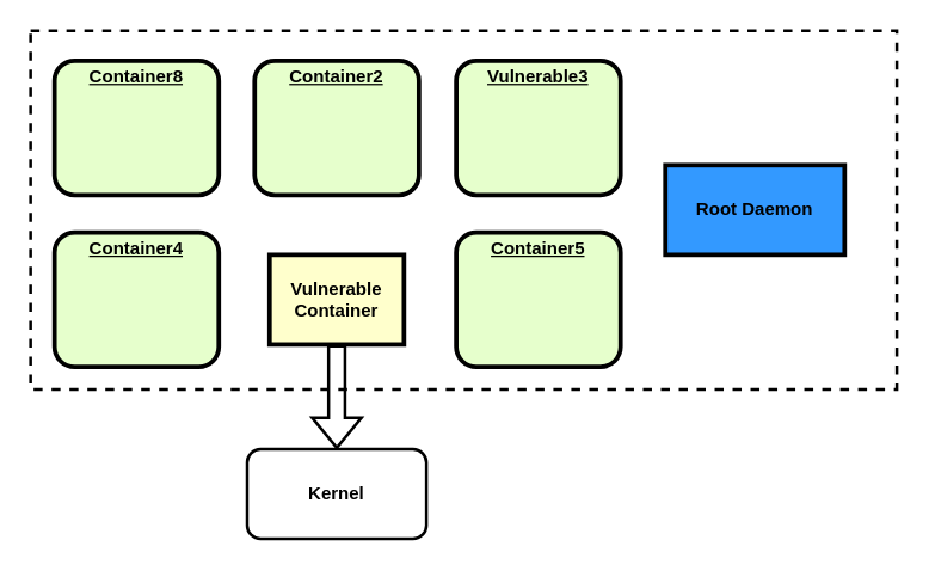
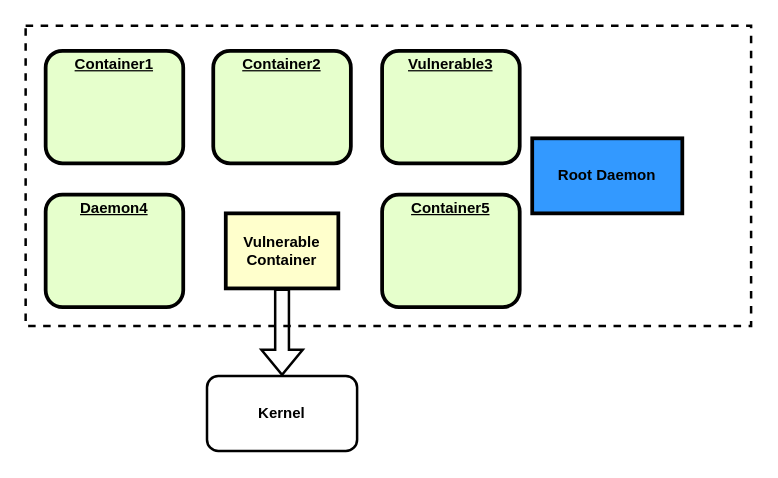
  <mxCell id="0" />
  <mxCell id="1" parent="0" />
  <mxCell id="2" value="" style="rounded=0;whiteSpace=wrap;html=1;strokeWidth=2;dashed=1;" vertex="1" parent="1"><mxGeometry x="20" y="20" width="580" height="240" as="geometry" /></mxCell>
- <mxCell id="3" value="&lt;p style=&quot;margin: 0px ; margin-top: 4px ; text-align: center ; text-decoration: underline&quot;&gt;Container8&lt;/p&gt;" style="verticalAlign=middle;align=center;overflow=fill;fontSize=12;fontFamily=Helvetica;html=1;rounded=1;fontStyle=1;strokeWidth=3;fillColor=#E6FFCC" parent="1" vertex="1"><mxGeometry x="36" y="40" width="110" height="90" as="geometry" /></mxCell>
+ <mxCell id="3" value="&lt;p style=&quot;margin: 0px ; margin-top: 4px ; text-align: center ; text-decoration: underline&quot;&gt;Container1&lt;/p&gt;" style="verticalAlign=middle;align=center;overflow=fill;fontSize=12;fontFamily=Helvetica;html=1;rounded=1;fontStyle=1;strokeWidth=3;fillColor=#E6FFCC" parent="1" vertex="1"><mxGeometry x="36" y="40" width="110" height="90" as="geometry" /></mxCell>
  <mxCell id="4" value="&lt;p style=&quot;margin: 0px ; margin-top: 4px ; text-align: center ; text-decoration: underline&quot;&gt;Container2&lt;/p&gt;" style="verticalAlign=middle;align=center;overflow=fill;fontSize=12;fontFamily=Helvetica;html=1;rounded=1;fontStyle=1;strokeWidth=3;fillColor=#E6FFCC" vertex="1" parent="1"><mxGeometry x="170" y="40" width="110" height="90" as="geometry" /></mxCell>
  <mxCell id="5" value="&lt;p style=&quot;margin: 0px ; margin-top: 4px ; text-align: center ; text-decoration: underline&quot;&gt;Vulnerable3&lt;/p&gt;" style="verticalAlign=middle;align=center;overflow=fill;fontSize=12;fontFamily=Helvetica;html=1;rounded=1;fontStyle=1;strokeWidth=3;fillColor=#E6FFCC" vertex="1" parent="1"><mxGeometry x="305" y="40" width="110" height="90" as="geometry" /></mxCell>
- <mxCell id="6" value="&lt;p style=&quot;margin: 0px ; margin-top: 4px ; text-align: center ; text-decoration: underline&quot;&gt;Container4&lt;/p&gt;" style="verticalAlign=middle;align=center;overflow=fill;fontSize=12;fontFamily=Helvetica;html=1;rounded=1;fontStyle=1;strokeWidth=3;fillColor=#E6FFCC" vertex="1" parent="1"><mxGeometry x="36" y="155" width="110" height="90" as="geometry" /></mxCell>
+ <mxCell id="6" value="&lt;p style=&quot;margin: 0px ; margin-top: 4px ; text-align: center ; text-decoration: underline&quot;&gt;Daemon4&lt;/p&gt;" style="verticalAlign=middle;align=center;overflow=fill;fontSize=12;fontFamily=Helvetica;html=1;rounded=1;fontStyle=1;strokeWidth=3;fillColor=#E6FFCC" vertex="1" parent="1"><mxGeometry x="36" y="155" width="110" height="90" as="geometry" /></mxCell>
  <mxCell id="7" value="&lt;p style=&quot;margin: 0px ; margin-top: 4px ; text-align: center ; text-decoration: underline&quot;&gt;Container5&lt;/p&gt;" style="verticalAlign=middle;align=center;overflow=fill;fontSize=12;fontFamily=Helvetica;html=1;rounded=1;fontStyle=1;strokeWidth=3;fillColor=#E6FFCC" vertex="1" parent="1"><mxGeometry x="305" y="155" width="110" height="90" as="geometry" /></mxCell>
  <mxCell id="8" value="" style="edgeStyle=orthogonalEdgeStyle;rounded=0;orthogonalLoop=1;jettySize=auto;html=1;strokeWidth=2;shape=flexArrow;" edge="1" parent="1" source="9" target="10"><mxGeometry relative="1" as="geometry" /></mxCell>
  <mxCell id="9" value="Vulnerable&#10;Container" style="whiteSpace=wrap;align=center;verticalAlign=middle;fontStyle=1;strokeWidth=3;fillColor=#FFFFCC" vertex="1" parent="1"><mxGeometry x="180" y="170" width="90" height="60" as="geometry" /></mxCell>
  <mxCell id="10" value="&lt;b&gt;Kernel&lt;/b&gt;" style="rounded=1;whiteSpace=wrap;html=1;strokeWidth=2;" vertex="1" parent="1"><mxGeometry x="165" y="300" width="120" height="60" as="geometry" /></mxCell>
- <mxCell id="11" value="&lt;b&gt;Root Daemon&lt;/b&gt;" style="rounded=0;whiteSpace=wrap;html=1;strokeWidth=3;fillColor=#3399FF;" vertex="1" parent="1"><mxGeometry x="445" y="110" width="120" height="60" as="geometry" /></mxCell>
+ <mxCell id="11" value="&lt;b&gt;Root Daemon&lt;/b&gt;" style="rounded=0;whiteSpace=wrap;html=1;strokeWidth=3;fillColor=#3399FF;" vertex="1" parent="1"><mxGeometry x="425" y="110" width="120" height="60" as="geometry" /></mxCell>
